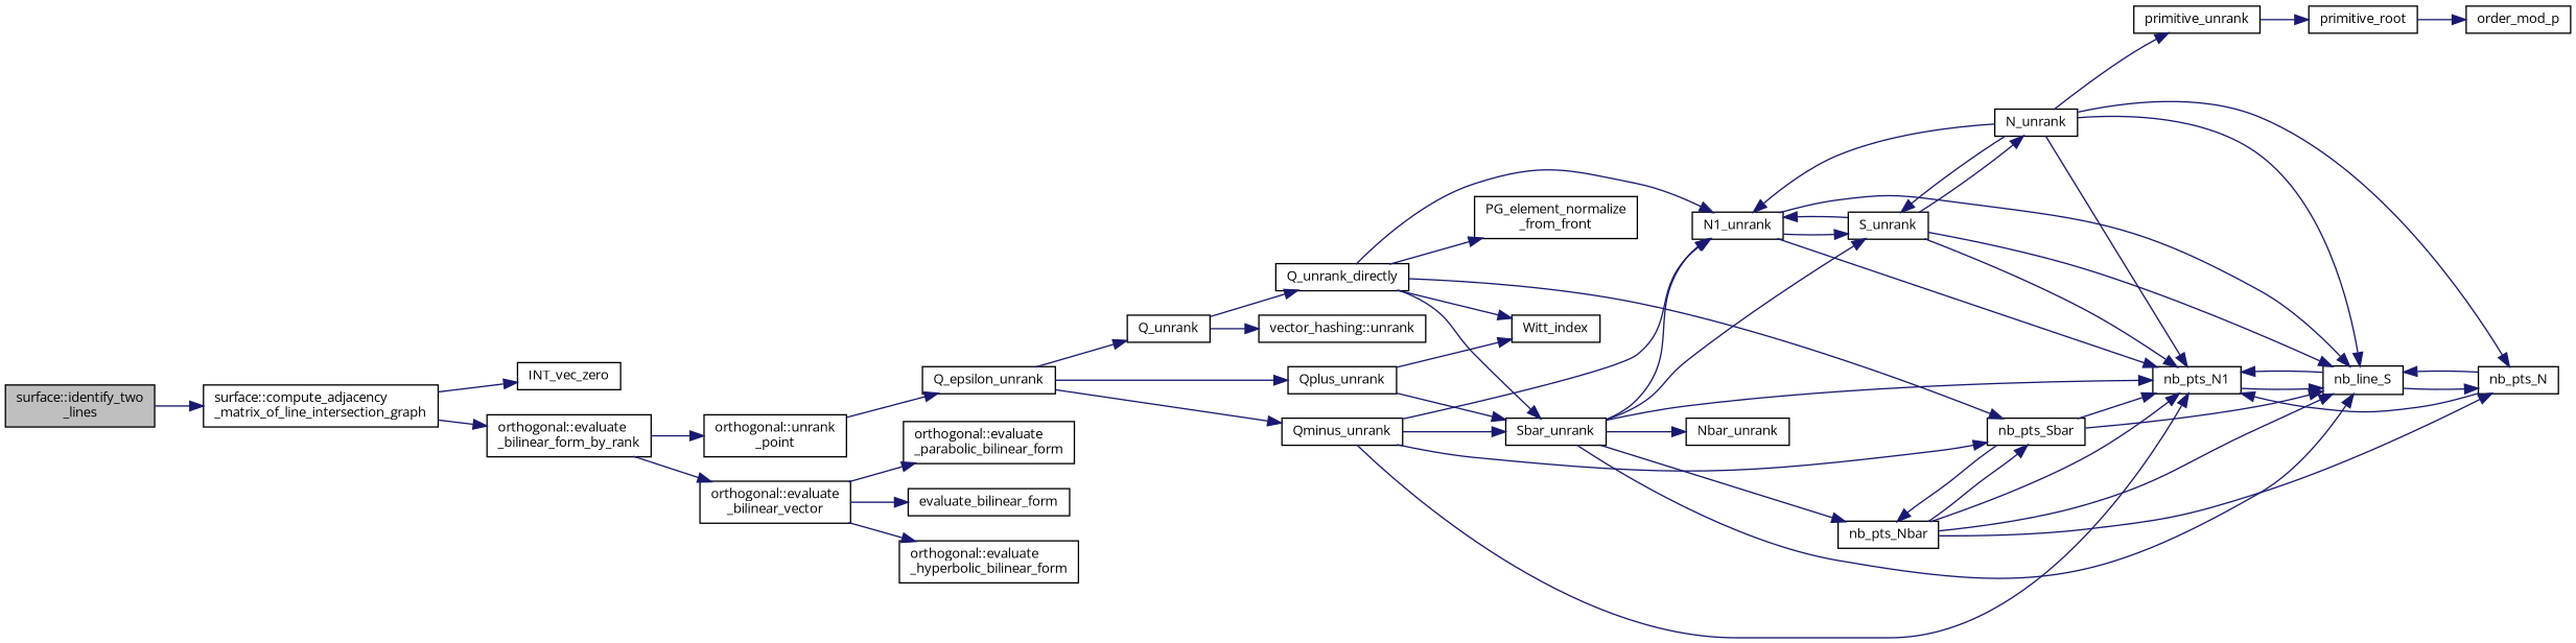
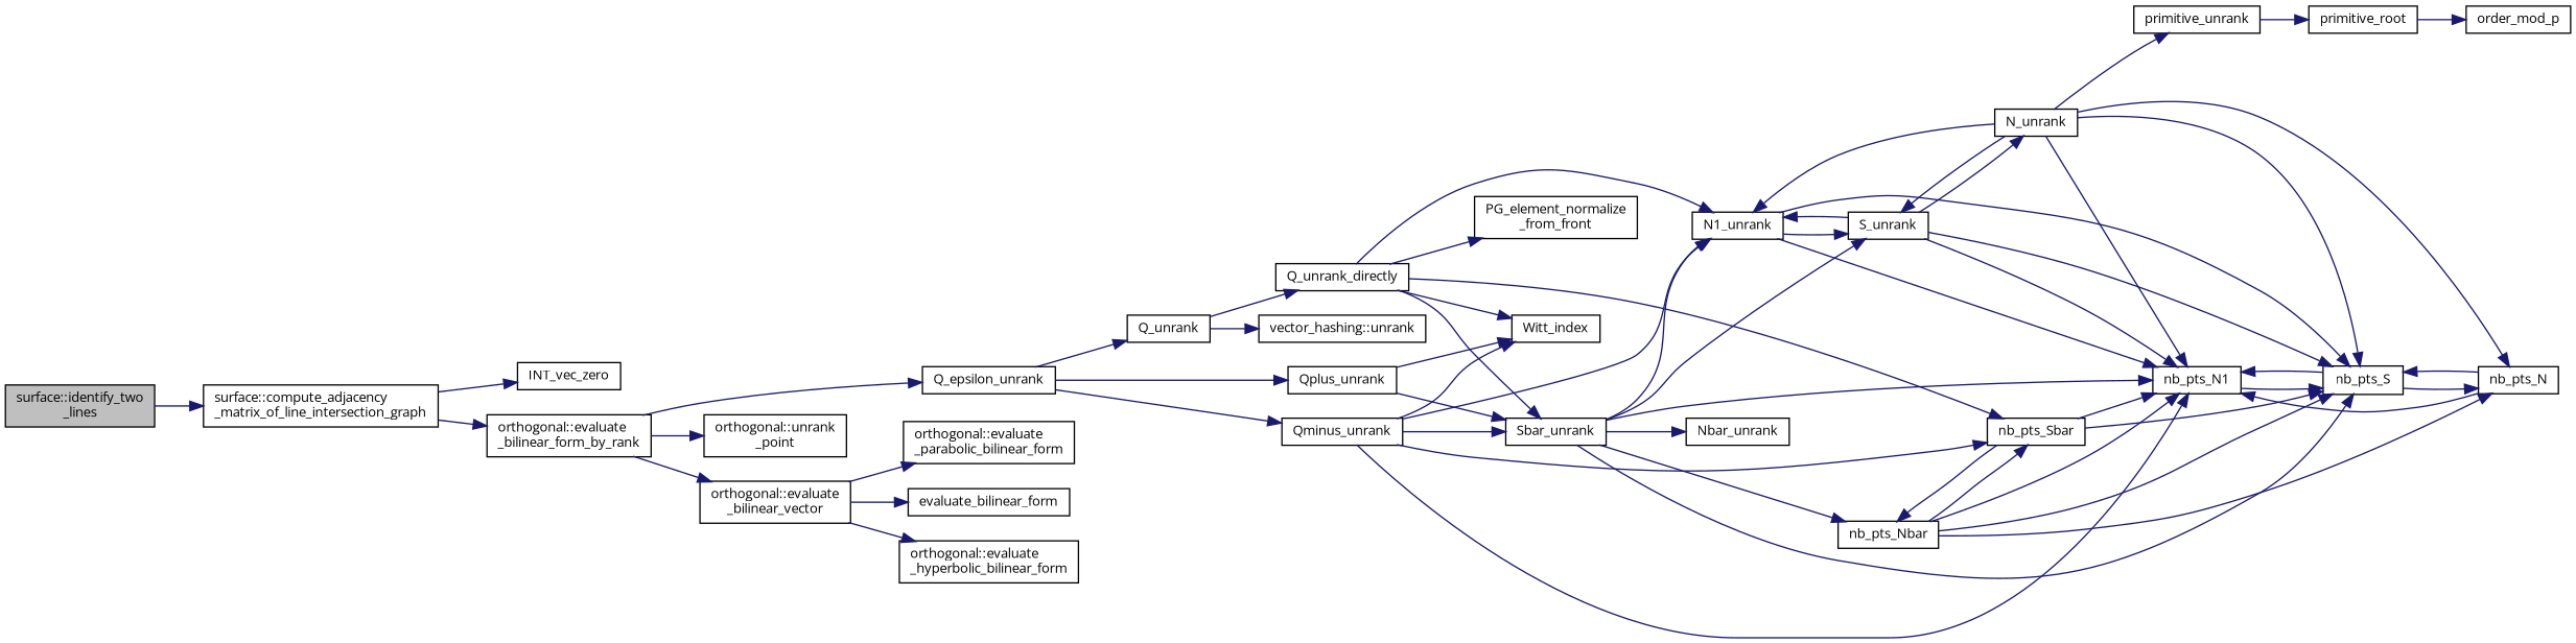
  digraph {
    fontname="Open Sans"
    rankdir=LR
    node [color=black fillcolor=white fontname="Open Sans" fontsize=10 shape=record style=filled]
    edge [color=midnightblue fontname="Open Sans" fontsize=10 labelfontname=Helvetica labelfontsize=10 style=solid]
    n1 [fillcolor=grey75 fontcolor=black height=0.2 label="surface::identify_two\l_lines" width=0.4]
    n2 [height=0.2 label="surface::compute_adjacency\l_matrix_of_line_intersection_graph" width=0.4]
    n3 [height=0.2 label=INT_vec_zero width=0.4]
    n4 [height=0.2 label="orthogonal::evaluate\l_bilinear_form_by_rank" width=0.4]
    n5 [height=0.2 label="orthogonal::unrank\l_point" width=0.4]
    n6 [height=0.2 label="orthogonal::evaluate\l_bilinear_vector" width=0.4]
    n7 [height=0.2 label=Q_epsilon_unrank width=0.4]
    n8 [height=0.2 label="orthogonal::evaluate\l_hyperbolic_bilinear_form" width=0.4]
    n9 [height=0.2 label="orthogonal::evaluate\l_parabolic_bilinear_form" width=0.4]
    n10 [height=0.2 label=evaluate_bilinear_form width=0.4]
    n11 [height=0.2 label=Q_unrank width=0.4]
    n12 [height=0.2 label=Qplus_unrank width=0.4]
    n13 [height=0.2 label=Qminus_unrank width=0.4]
    n14 [height=0.2 label="vector_hashing::unrank" width=0.4]
    n15 [height=0.2 label=Q_unrank_directly width=0.4]
    n16 [height=0.2 label=Witt_index width=0.4]
    n17 [height=0.2 label=Sbar_unrank width=0.4]
    n18 [height=0.2 label=nb_pts_Sbar width=0.4]
    n19 [height=0.2 label=N1_unrank width=0.4]
    n20 [height=0.2 label=nb_pts_N1 width=0.4]
    n21 [height=0.2 label="PG_element_normalize\l_from_front" width=0.4]
-   n22 [height=0.2 label=nb_line_S width=0.4]
+   n22 [height=0.2 label=nb_pts_S width=0.4]
    n23 [height=0.2 label=nb_pts_Nbar width=0.4]
    n24 [height=0.2 label=S_unrank width=0.4]
    n25 [height=0.2 label=Nbar_unrank width=0.4]
    n26 [height=0.2 label=nb_pts_N width=0.4]
    n27 [height=0.2 label=N_unrank width=0.4]
    n28 [height=0.2 label=primitive_unrank width=0.4]
    n29 [height=0.2 label=primitive_root width=0.4]
    n30 [height=0.2 label=order_mod_p width=0.4]
    n1 -> n2
    n2 -> n3
    n2 -> n4
    n4 -> n5
    n4 -> n6
-   n5 -> n7
+   n4 -> n7
    n6 -> n8
    n6 -> n9
    n6 -> n10
    n7 -> n11
    n7 -> n12
    n7 -> n13
    n11 -> n14
    n11 -> n15
    n12 -> n16
    n12 -> n17
+   n13 -> n16
    n13 -> n17
    n13 -> n18
    n13 -> n19
    n13 -> n20
    n15 -> n16
    n15 -> n17
    n15 -> n18
    n15 -> n19
    n15 -> n21
    n17 -> n19
    n17 -> n20
    n17 -> n22
    n17 -> n23
    n17 -> n24
    n17 -> n25
    n18 -> n20
    n18 -> n22
    n18 -> n23
    n19 -> n20
    n19 -> n22
    n19 -> n24
    n20 -> n22
    n22 -> n20
    n22 -> n26
    n23 -> n18
    n23 -> n20
    n23 -> n22
    n23 -> n26
    n24 -> n19
    n24 -> n20
    n24 -> n22
    n24 -> n27
    n26 -> n20
    n26 -> n22
    n27 -> n19
    n27 -> n20
    n27 -> n22
    n27 -> n24
    n27 -> n26
    n27 -> n28
    n28 -> n29
    n29 -> n30
  }
